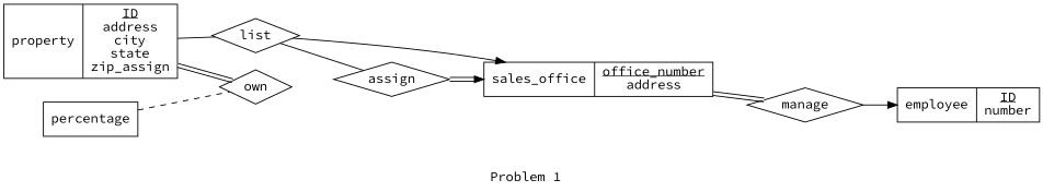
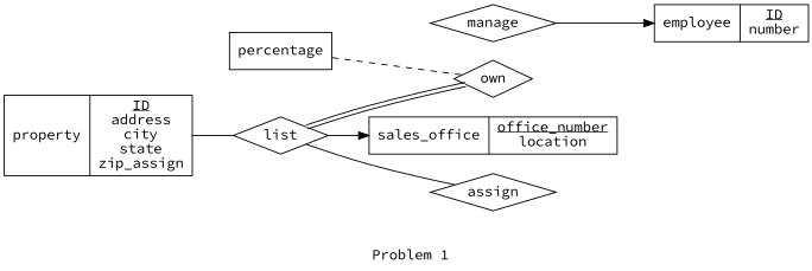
  graph {
    fontname="Source Code Pro"
    label="\n\n Problem 1"
    rankdir=LR
    node [fontname="Source Code Pro" shape=diamond]
    edge [fontname="Source Code Pro"]
    n1 [label=<{employee|<u>ID</u><br/>number}> shape=record]
-   n2 [label=<{sales_office|<u>office_number</u><br/>address}> shape=record]
+   n2 [label=<{sales_office|<u>office_number</u><br/>location}> shape=record]
    n3 [label=<{property|<u>ID</u><br/>address<br/>city<br/>state<br/>zip_assign}> shape=record]
    assign
    manage
    list
    own
    percentage [shape=box]
    subgraph sub_1 {
      n1
      n2
      n3
    }
    subgraph sub_2 {
      assign
      manage
      list
      own
    }
    subgraph sub_3 {
      percentage
    }
    subgraph sub_4 {
      n1
      n3
      assign
      list
    }
    subgraph sub_5 {
      n1
      n2
      manage
      list
    }
    subgraph sub_6 {
      n2
      assign
    }
    subgraph sub_7 {
      n2
      n3
      manage
      own
    }
    subgraph sub_8 {
      own
      percentage
    }
    subgraph sub_9 {
      manage
      percentage
    }
-   n2 -- manage [color="black:white:black"]
    n3 -- list [dir=none]
-   n3 -- own [color="black:white:black"]
-   assign -- n2 [color="black:white:black" dir=forward]
+   list -- own [color="black:white:black"]
    manage -- n1 [dir=forward]
    list -- n2 [dir=forward]
    list -- assign [dir=none]
    percentage -- manage [style=invis]
    percentage -- own [style=dashed]
  }
